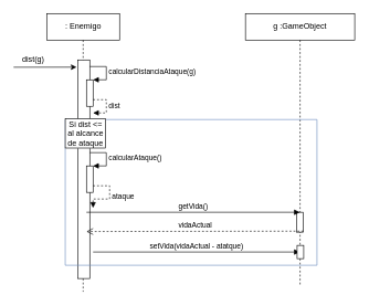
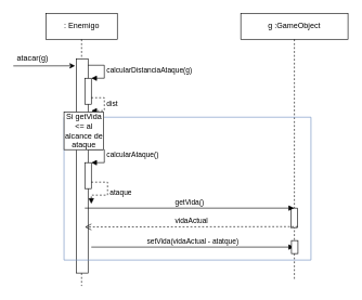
  <mxCell id="0" />
  <mxCell id="1" parent="0" />
  <mxCell id="2" value=": Enemigo" style="html=1;points=[];perimeter=orthogonalPerimeter;shape=umlLifeline;participant=label;fontFamily=Helvetica;fontSize=12;fontColor=#000000;align=center;strokeColor=#000000;fillColor=#ffffff;recursiveResize=0;container=1;collapsible=0;" vertex="1" parent="1"><mxGeometry x="70" y="20" width="110" height="420" as="geometry" /></mxCell>
  <mxCell id="3" value="" style="html=1;points=[];perimeter=orthogonalPerimeter;" vertex="1" parent="2"><mxGeometry x="47" y="70" width="18" height="330" as="geometry" /></mxCell>
  <mxCell id="4" value="" style="html=1;points=[];perimeter=orthogonalPerimeter;" vertex="1" parent="2"><mxGeometry x="60" y="100" width="10" height="40" as="geometry" /></mxCell>
  <mxCell id="5" value="calcularDistanciaAtaque(g)" style="edgeStyle=orthogonalEdgeStyle;html=1;align=left;spacingLeft=2;endArrow=block;rounded=0;entryX=1;entryY=0;" edge="1" target="4" parent="2"><mxGeometry relative="1" as="geometry"><mxPoint x="65" y="80" as="sourcePoint" /><Array as="points"><mxPoint x="90" y="80" /></Array></mxGeometry></mxCell>
  <mxCell id="6" value="" style="html=1;points=[];perimeter=orthogonalPerimeter;labelBackgroundColor=none;strokeColor=#000000;strokeWidth=1;fillColor=#ffffff;gradientColor=none;fontColor=#000000;" vertex="1" parent="2"><mxGeometry x="60" y="230" width="10" height="40" as="geometry" /></mxCell>
  <mxCell id="7" value="calcularAtaque()" style="edgeStyle=orthogonalEdgeStyle;html=1;align=left;spacingLeft=2;endArrow=block;rounded=0;entryX=1;entryY=0;strokeColor=#000000;fontColor=#000000;" edge="1" target="6" parent="2"><mxGeometry relative="1" as="geometry"><mxPoint x="65" y="210" as="sourcePoint" /><Array as="points"><mxPoint x="90" y="210" /></Array></mxGeometry></mxCell>
  <mxCell id="8" value="ataque" style="edgeStyle=orthogonalEdgeStyle;html=1;align=left;spacingLeft=2;endArrow=block;rounded=0;entryX=1.278;entryY=0.677;strokeColor=#000000;fontColor=#000000;entryDx=0;entryDy=0;entryPerimeter=0;dashed=1;" edge="1" target="3" parent="2"><mxGeometry relative="1" as="geometry"><mxPoint x="70" y="260" as="sourcePoint" /><Array as="points"><mxPoint x="95" y="260" /><mxPoint x="95" y="280" /></Array><mxPoint x="75" y="280" as="targetPoint" /></mxGeometry></mxCell>
  <mxCell id="9" value="setVida(vidaActual - atatque)" style="html=1;verticalAlign=bottom;endArrow=block;strokeColor=#000000;fontColor=#000000;" edge="1" parent="2" target="10"><mxGeometry width="80" relative="1" as="geometry"><mxPoint x="70" y="360" as="sourcePoint" /><mxPoint x="340" y="360" as="targetPoint" /></mxGeometry></mxCell>
  <mxCell id="10" value="g :GameObject" style="shape=umlLifeline;perimeter=lifelinePerimeter;whiteSpace=wrap;html=1;container=1;collapsible=0;recursiveResize=0;outlineConnect=0;" vertex="1" parent="1"><mxGeometry x="370" y="20" width="165" height="410" as="geometry" /></mxCell>
  <mxCell id="11" value="" style="html=1;points=[];perimeter=orthogonalPerimeter;labelBackgroundColor=none;strokeColor=#000000;strokeWidth=1;fillColor=#ffffff;gradientColor=none;fontColor=#000000;" vertex="1" parent="10"><mxGeometry x="77.5" y="300" width="10" height="30" as="geometry" /></mxCell>
  <mxCell id="12" value="getVida()" style="html=1;verticalAlign=bottom;endArrow=block;strokeColor=#000000;fontColor=#000000;" edge="1" target="10" parent="10"><mxGeometry relative="1" as="geometry"><mxPoint x="-240" y="300" as="sourcePoint" /><mxPoint x="50" y="300" as="targetPoint" /></mxGeometry></mxCell>
  <mxCell id="13" value="" style="rounded=0;whiteSpace=wrap;html=1;shadow=0;labelBackgroundColor=none;strokeColor=#000000;strokeWidth=1;fillColor=#ffffff;gradientColor=none;fontColor=#000000;" vertex="1" parent="10"><mxGeometry x="78" y="350" width="10" height="20" as="geometry" /></mxCell>
  <mxCell id="14" value="dist" style="edgeStyle=orthogonalEdgeStyle;html=1;align=left;spacingLeft=2;endArrow=block;rounded=0;entryX=1;entryY=0;dashed=1;" edge="1" parent="1"><mxGeometry relative="1" as="geometry"><mxPoint x="140" y="150" as="sourcePoint" /><Array as="points"><mxPoint x="160" y="150" /></Array><mxPoint x="140" y="170" as="targetPoint" /></mxGeometry></mxCell>
  <mxCell id="15" value="vidaActual" style="html=1;verticalAlign=bottom;endArrow=open;dashed=1;endSize=8;exitX=1;exitY=0.95;strokeColor=#000000;fontColor=#000000;entryX=0.722;entryY=0.785;entryDx=0;entryDy=0;entryPerimeter=0;" edge="1" source="11" parent="1" target="3"><mxGeometry relative="1" as="geometry"><mxPoint x="495" y="377" as="targetPoint" /></mxGeometry></mxCell>
- <mxCell id="16" value="Si dist &amp;lt;= al alcance de ataque" style="shape=umlFrame;whiteSpace=wrap;spacing=2;spacingRight=-3;html=1;labelBorderColor=#000000;labelBackgroundColor=#ffffff;fillColor=#dae8fc;perimeterSpacing=53;strokeColor=#6c8ebf;spacingTop=12;spacingLeft=-1;swimlaneFillColor=none;shadow=0;" vertex="1" parent="1"><mxGeometry x="98" y="180" width="380" height="220" as="geometry" /></mxCell>
+ <mxCell id="16" value="Si getVida &amp;lt;= al alcance de ataque" style="shape=umlFrame;whiteSpace=wrap;spacing=2;spacingRight=-3;html=1;labelBorderColor=#000000;labelBackgroundColor=#ffffff;fillColor=#dae8fc;perimeterSpacing=53;strokeColor=#6c8ebf;spacingTop=12;spacingLeft=-1;swimlaneFillColor=none;shadow=0;" vertex="1" parent="1"><mxGeometry x="98" y="180" width="380" height="220" as="geometry" /></mxCell>
  <mxCell id="17" value="" style="endArrow=classic;html=1;strokeColor=#000000;fontColor=#000000;entryX=-0.111;entryY=0.033;entryDx=0;entryDy=0;entryPerimeter=0;" edge="1" parent="1" target="3"><mxGeometry width="50" height="50" relative="1" as="geometry"><mxPoint x="20" y="101" as="sourcePoint" /><mxPoint x="80" y="90" as="targetPoint" /></mxGeometry></mxCell>
- <mxCell id="18" value="dist(g)" style="text;html=1;strokeColor=none;fillColor=none;align=center;verticalAlign=middle;whiteSpace=wrap;rounded=0;shadow=0;labelBackgroundColor=none;fontColor=#000000;" vertex="1" parent="1"><mxGeometry x="30" y="80" width="40" height="20" as="geometry" /></mxCell>
+ <mxCell id="18" value="atacar(g)" style="text;html=1;strokeColor=none;fillColor=none;align=center;verticalAlign=middle;whiteSpace=wrap;rounded=0;shadow=0;labelBackgroundColor=none;fontColor=#000000;" vertex="1" parent="1"><mxGeometry x="30" y="80" width="40" height="20" as="geometry" /></mxCell>
